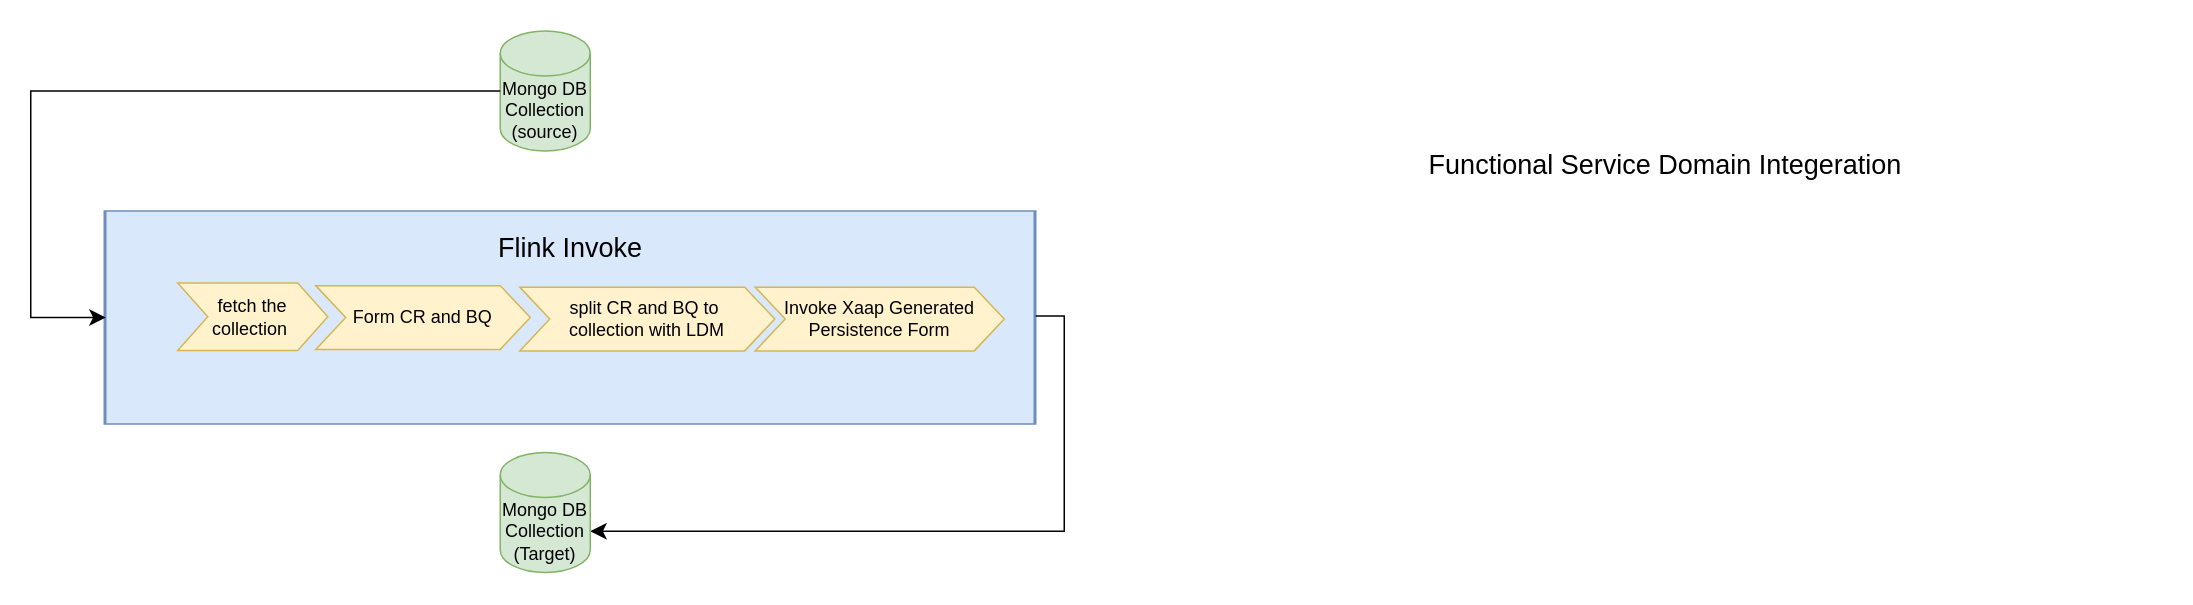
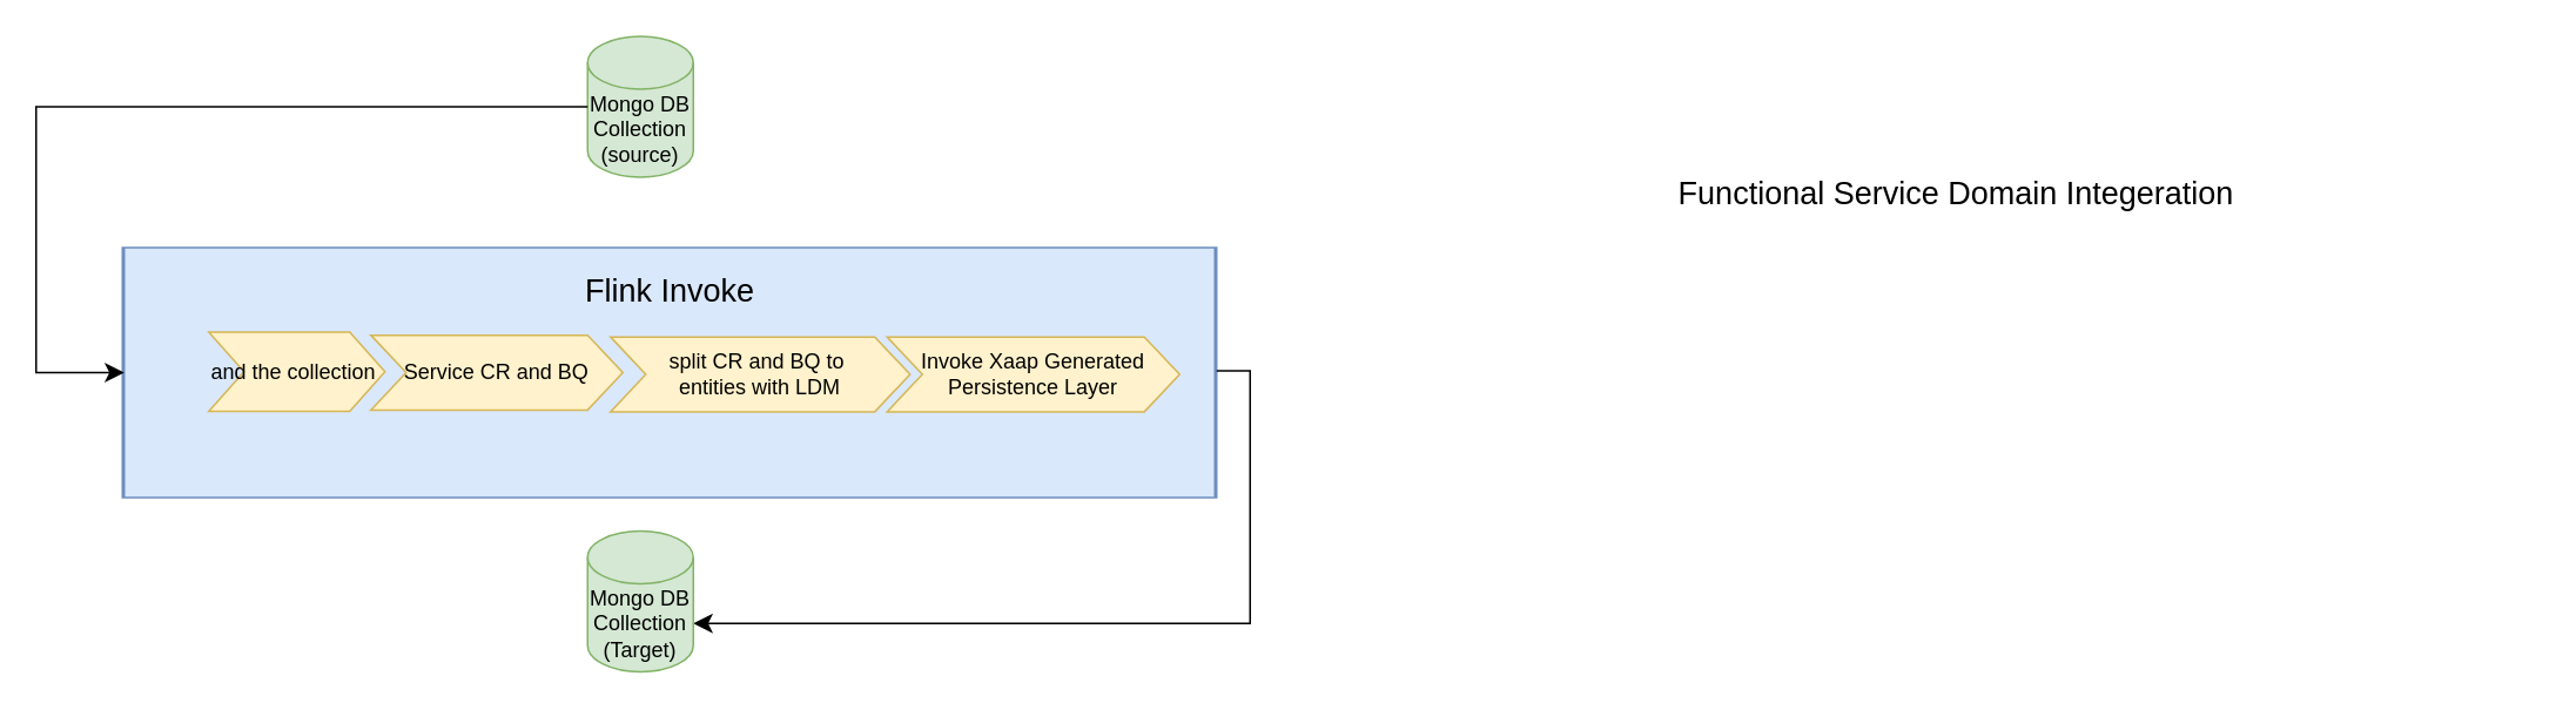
  <mxCell id="0" />
  <mxCell id="1" parent="0" />
  <mxCell id="2" value="" style="shape=process;whiteSpace=wrap;html=1;backgroundOutline=1;size=0.002;fillColor=#dae8fc;strokeColor=#6c8ebf;" parent="1" vertex="1"><mxGeometry x="69" y="140" width="621" height="142" as="geometry" /></mxCell>
- <mxCell id="3" value="fetch the collection&amp;nbsp;" style="shape=step;perimeter=stepPerimeter;fixedSize=1;points=[];whiteSpace=wrap;html=1;fillColor=#fff2cc;strokeColor=#d6b656;" parent="1" vertex="1"><mxGeometry x="118" y="188" width="100" height="45" as="geometry" /></mxCell>
+ <mxCell id="3" value="and the collection&amp;nbsp;" style="shape=step;perimeter=stepPerimeter;fixedSize=1;points=[];whiteSpace=wrap;html=1;fillColor=#fff2cc;strokeColor=#d6b656;" parent="1" vertex="1"><mxGeometry x="118" y="188" width="100" height="45" as="geometry" /></mxCell>
  <mxCell id="4" value="Mong&lt;span style=&quot;color: rgba(0, 0, 0, 0); font-family: monospace; font-size: 0px; text-align: start; text-wrap-mode: nowrap;&quot;&gt;%3CmxGraphModel%3E%3Croot%3E%3CmxCell%20id%3D%220%22%2F%3E%3CmxCell%20id%3D%221%22%20parent%3D%220%22%2F%3E%3CmxCell%20id%3D%222%22%20value%3D%22Map%20to%20Service%20Domain%20Objects%26amp%3Bnbsp%3B%22%20style%3D%22shape%3Dstep%3Bperimeter%3DstepPerimeter%3BfixedSize%3D1%3Bpoints%3D%5B%5D%3BwhiteSpace%3Dwrap%3Bhtml%3D1%3B%22%20vertex%3D%221%22%20parent%3D%221%22%3E%3CmxGeometry%20x%3D%22370%22%20y%3D%22150%22%20width%3D%22160%22%20height%3D%2257%22%20as%3D%22geometry%22%2F%3E%3C%2FmxCell%3E%3C%2Froot%3E%3C%2FmxGraphModel%3E&lt;/span&gt;o DB Collection&lt;div&gt;(source)&lt;/div&gt;" style="shape=cylinder3;whiteSpace=wrap;html=1;boundedLbl=1;backgroundOutline=1;size=15;fillColor=#d5e8d4;strokeColor=#82b366;" parent="1" vertex="1"><mxGeometry x="333" y="20" width="60" height="80" as="geometry" /></mxCell>
  <mxCell id="5" value="" style="edgeStyle=elbowEdgeStyle;elbow=horizontal;endArrow=classic;html=1;curved=0;rounded=0;endSize=8;startSize=8;entryX=0;entryY=0.5;entryDx=0;entryDy=0;" parent="1" edge="1"><mxGeometry width="50" height="50" relative="1" as="geometry"><mxPoint x="333" y="60" as="sourcePoint" /><mxPoint x="70" y="211" as="targetPoint" /><Array as="points"><mxPoint x="20" y="141" /></Array></mxGeometry></mxCell>
  <mxCell id="6" value="" style="edgeStyle=segmentEdgeStyle;endArrow=classic;html=1;curved=0;rounded=0;endSize=8;startSize=8;entryX=1;entryY=0;entryDx=0;entryDy=52.5;entryPerimeter=0;" parent="1" target="7" edge="1"><mxGeometry width="50" height="50" relative="1" as="geometry"><mxPoint x="690" y="210" as="sourcePoint" /><mxPoint x="509" y="359.5" as="targetPoint" /><Array as="points"><mxPoint x="709" y="211" /><mxPoint x="709" y="354" /><mxPoint x="399" y="354" /></Array></mxGeometry></mxCell>
  <mxCell id="7" value="Mong&lt;span style=&quot;color: rgba(0, 0, 0, 0); font-family: monospace; font-size: 0px; text-align: start; text-wrap-mode: nowrap;&quot;&gt;%3CmxGraphModel%3E%3Croot%3E%3CmxCell%20id%3D%220%22%2F%3E%3CmxCell%20id%3D%221%22%20parent%3D%220%22%2F%3E%3CmxCell%20id%3D%222%22%20value%3D%22Map%20to%20Service%20Domain%20Objects%26amp%3Bnbsp%3B%22%20style%3D%22shape%3Dstep%3Bperimeter%3DstepPerimeter%3BfixedSize%3D1%3Bpoints%3D%5B%5D%3BwhiteSpace%3Dwrap%3Bhtml%3D1%3B%22%20vertex%3D%221%22%20parent%3D%221%22%3E%3CmxGeometry%20x%3D%22370%22%20y%3D%22150%22%20width%3D%22160%22%20height%3D%2257%22%20as%3D%22geometry%22%2F%3E%3C%2FmxCell%3E%3C%2Froot%3E%3C%2FmxGraphModel%3E&lt;/span&gt;o DB Collection&lt;div&gt;(Target)&lt;/div&gt;" style="shape=cylinder3;whiteSpace=wrap;html=1;boundedLbl=1;backgroundOutline=1;size=15;fillColor=#d5e8d4;strokeColor=#82b366;" parent="1" vertex="1"><mxGeometry x="333" y="301" width="60" height="80" as="geometry" /></mxCell>
  <mxCell id="8" value="&lt;font style=&quot;font-size: 18px;&quot;&gt;Flink&amp;nbsp;&lt;/font&gt;&lt;span style=&quot;font-size: 18px; background-color: transparent; color: light-dark(rgb(0, 0, 0), rgb(255, 255, 255));&quot;&gt;Invoke&lt;/span&gt;" style="text;html=1;align=center;verticalAlign=middle;whiteSpace=wrap;rounded=0;" parent="1" vertex="1"><mxGeometry x="180" y="150" width="400" height="30" as="geometry" /></mxCell>
  <mxCell id="9" value="&lt;font style=&quot;font-size: 18px;&quot;&gt;Functional Service Domain Integeration&lt;/font&gt;" style="text;html=1;align=center;verticalAlign=middle;whiteSpace=wrap;rounded=0;" parent="1" vertex="1"><mxGeometry x="780" y="95" width="660" height="30" as="geometry" /></mxCell>
- <mxCell id="10" value="Form CR and BQ" style="shape=step;perimeter=stepPerimeter;whiteSpace=wrap;html=1;fixedSize=1;fillColor=#fff2cc;strokeColor=#d6b656;" vertex="1" parent="1"><mxGeometry x="210" y="189.75" width="143" height="42.5" as="geometry" /></mxCell>
- <mxCell id="11" value="split CR and BQ to&amp;nbsp;&lt;div&gt;collection with LDM&lt;/div&gt;" style="shape=step;perimeter=stepPerimeter;whiteSpace=wrap;html=1;fixedSize=1;fillColor=#fff2cc;strokeColor=#d6b656;" vertex="1" parent="1"><mxGeometry x="346" y="190.75" width="170" height="42.5" as="geometry" /></mxCell>
- <mxCell id="12" value="Invoke Xaap Generated Persistence Form" style="shape=step;perimeter=stepPerimeter;whiteSpace=wrap;html=1;fixedSize=1;fillColor=#fff2cc;strokeColor=#d6b656;" vertex="1" parent="1"><mxGeometry x="503" y="190.75" width="166" height="42.5" as="geometry" /></mxCell>
+ <mxCell id="10" value="Service CR and BQ" style="shape=step;perimeter=stepPerimeter;whiteSpace=wrap;html=1;fixedSize=1;fillColor=#fff2cc;strokeColor=#d6b656;" vertex="1" parent="1"><mxGeometry x="210" y="189.75" width="143" height="42.5" as="geometry" /></mxCell>
+ <mxCell id="11" value="split CR and BQ to&amp;nbsp;&lt;div&gt;entities with LDM&lt;/div&gt;" style="shape=step;perimeter=stepPerimeter;whiteSpace=wrap;html=1;fixedSize=1;fillColor=#fff2cc;strokeColor=#d6b656;" vertex="1" parent="1"><mxGeometry x="346" y="190.75" width="170" height="42.5" as="geometry" /></mxCell>
+ <mxCell id="12" value="Invoke Xaap Generated Persistence Layer" style="shape=step;perimeter=stepPerimeter;whiteSpace=wrap;html=1;fixedSize=1;fillColor=#fff2cc;strokeColor=#d6b656;" vertex="1" parent="1"><mxGeometry x="503" y="190.75" width="166" height="42.5" as="geometry" /></mxCell>
